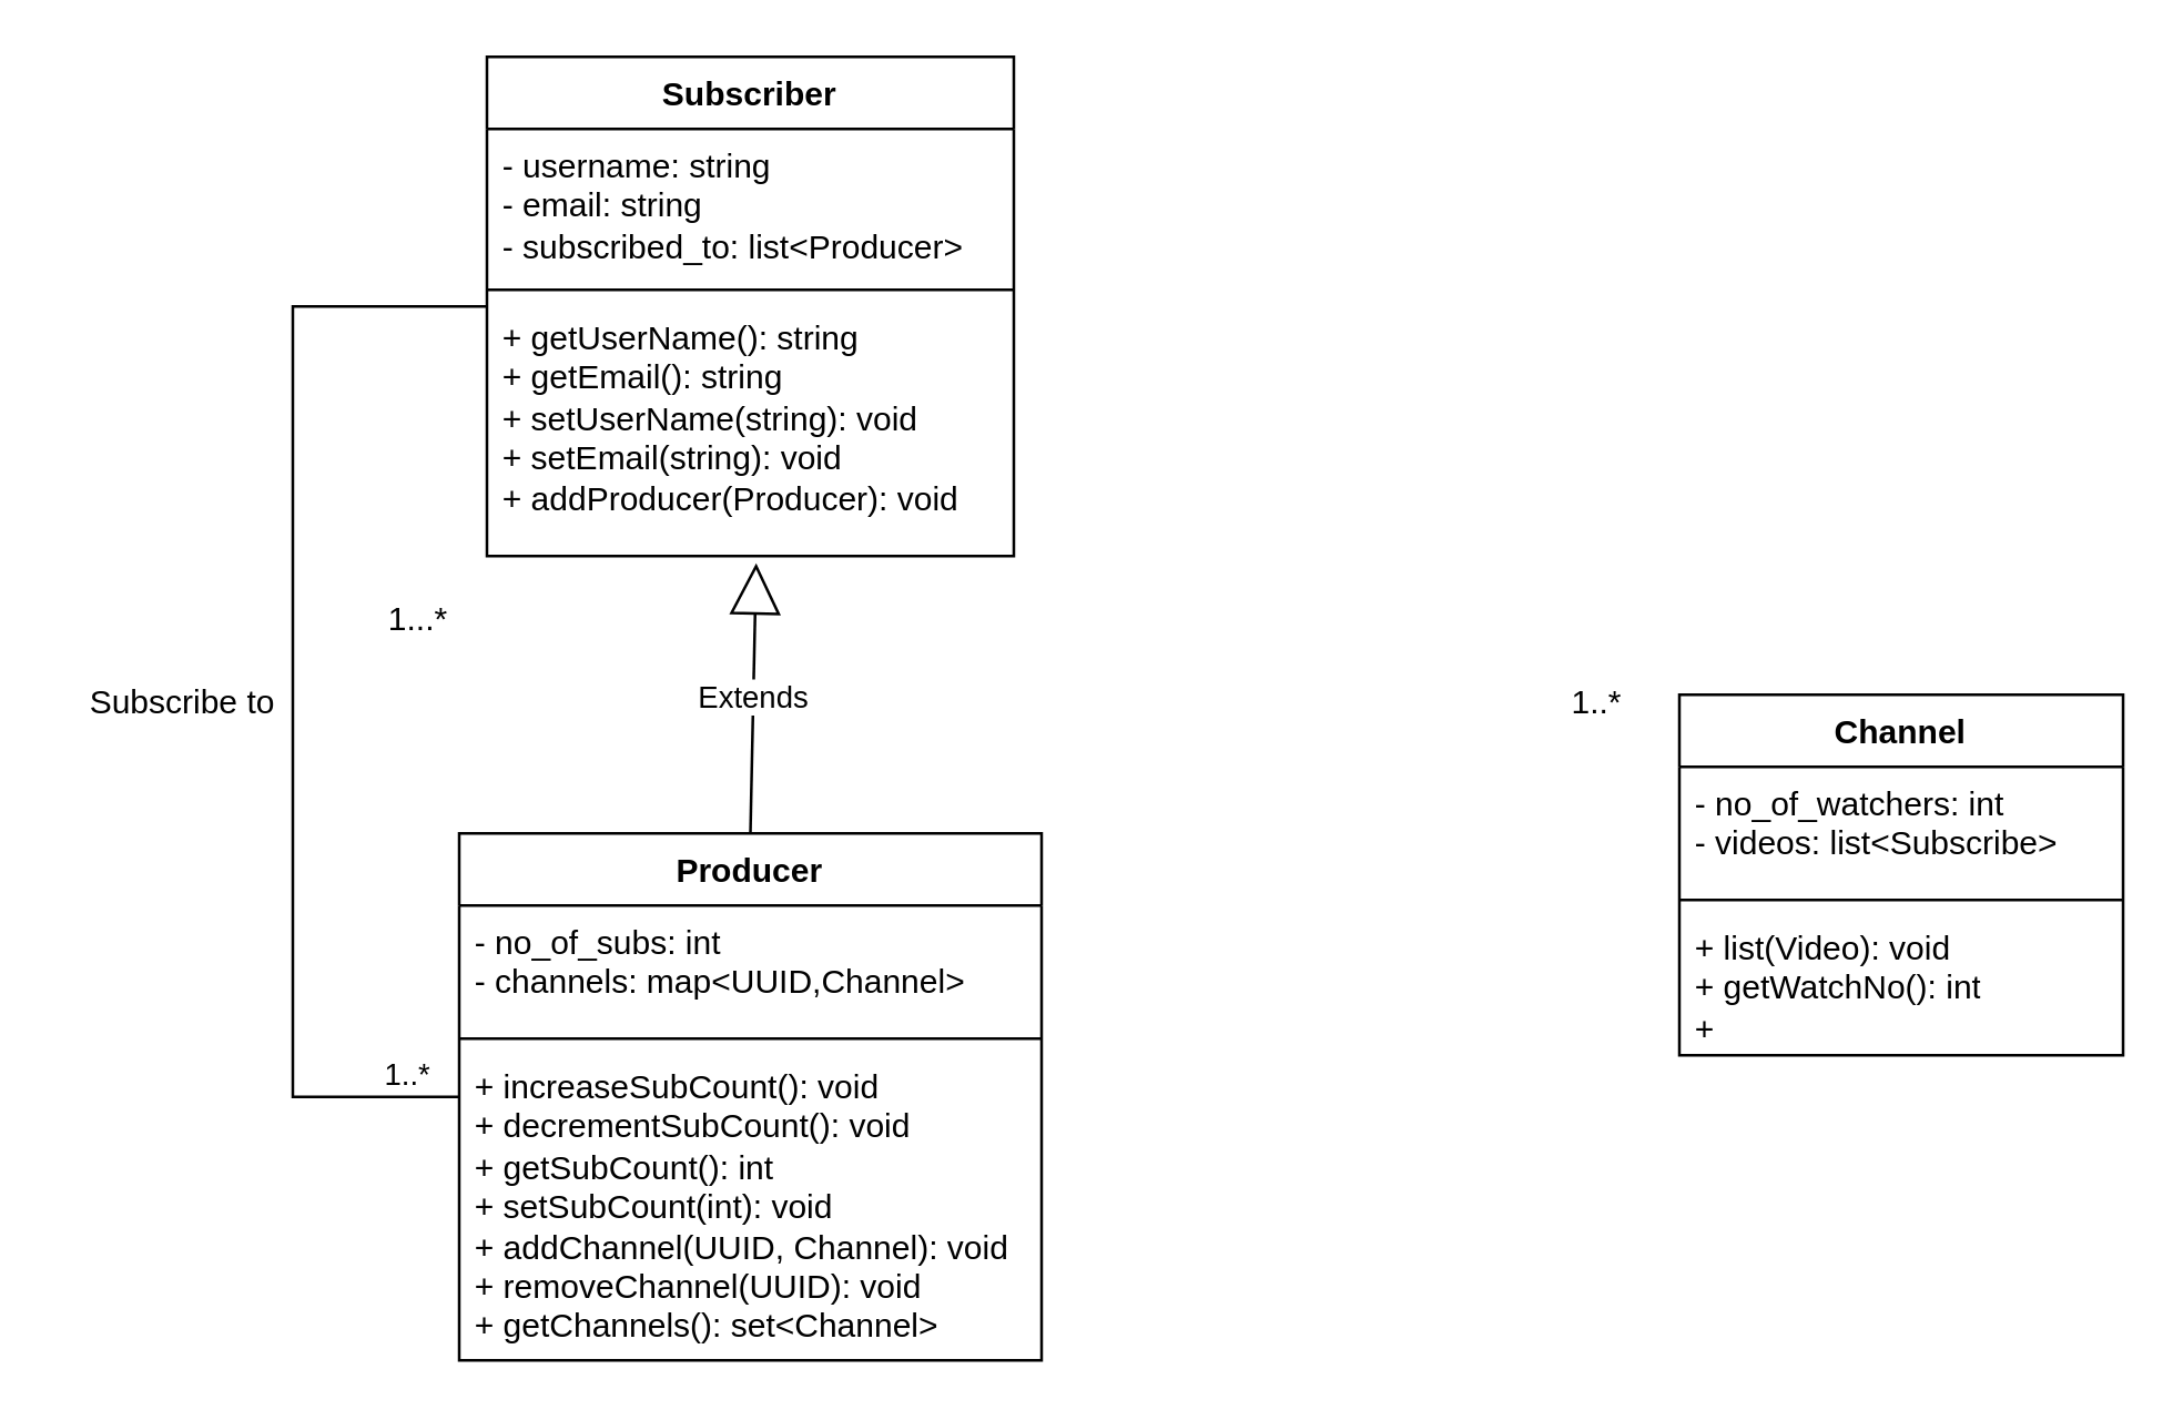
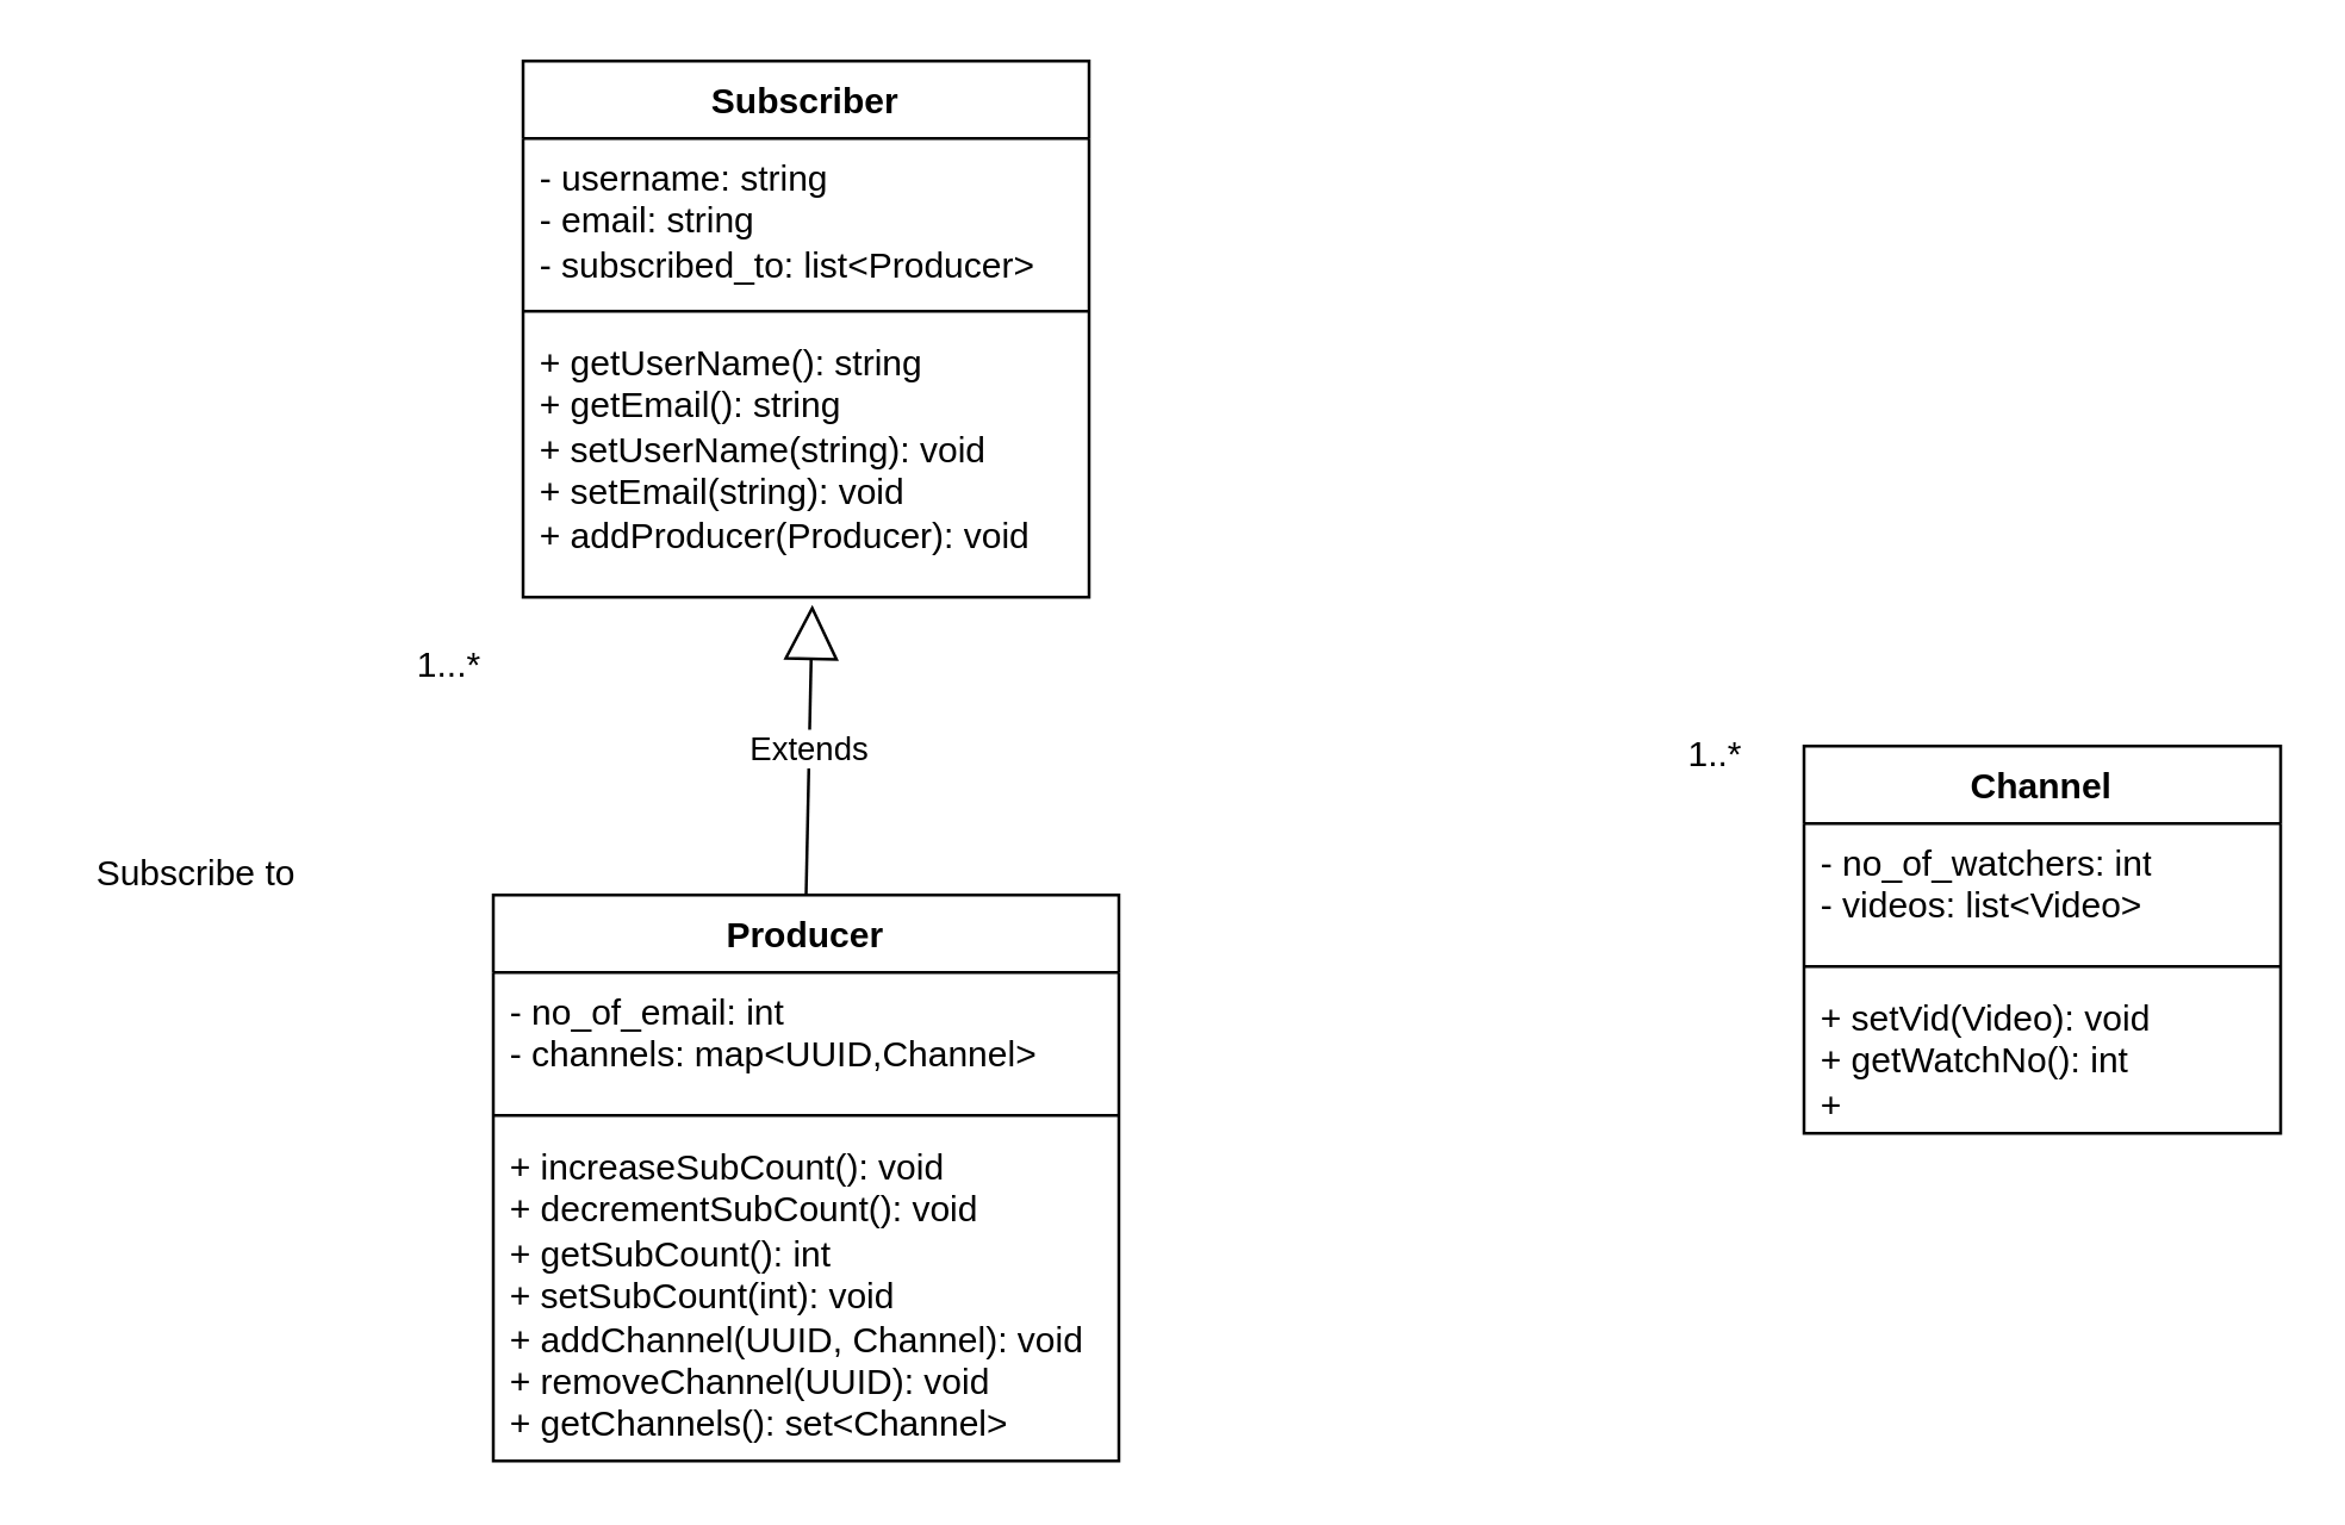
  <mxCell id="0" />
  <mxCell id="1" parent="0" />
  <mxCell id="2" value="Subscriber" style="swimlane;fontStyle=1;align=center;verticalAlign=top;childLayout=stackLayout;horizontal=1;startSize=26;horizontalStack=0;resizeParent=1;resizeParentMax=0;resizeLast=0;collapsible=1;marginBottom=0;whiteSpace=wrap;html=1;" vertex="1" parent="1"><mxGeometry x="175" y="20" width="190" height="180" as="geometry" /></mxCell>
  <mxCell id="3" value="- username: string&lt;div&gt;- email: string&lt;/div&gt;&lt;div&gt;- subscribed_to: list&amp;lt;Producer&amp;gt;&lt;/div&gt;" style="text;strokeColor=none;fillColor=none;align=left;verticalAlign=top;spacingLeft=4;spacingRight=4;overflow=hidden;rotatable=0;points=[[0,0.5],[1,0.5]];portConstraint=eastwest;whiteSpace=wrap;html=1;" vertex="1" parent="2"><mxGeometry y="26" width="190" height="54" as="geometry" /></mxCell>
  <mxCell id="4" value="" style="line;strokeWidth=1;fillColor=none;align=left;verticalAlign=middle;spacingTop=-1;spacingLeft=3;spacingRight=3;rotatable=0;labelPosition=right;points=[];portConstraint=eastwest;strokeColor=inherit;" vertex="1" parent="2"><mxGeometry y="80" width="190" height="8" as="geometry" /></mxCell>
  <mxCell id="5" value="+ getUserName(): string&lt;div&gt;+ getEmail(): string&lt;/div&gt;&lt;div&gt;+ setUserName(string): void&lt;/div&gt;&lt;div&gt;+ setEmail(string): void&lt;/div&gt;&lt;div&gt;+ addProducer(Producer): void&lt;/div&gt;" style="text;strokeColor=none;fillColor=none;align=left;verticalAlign=top;spacingLeft=4;spacingRight=4;overflow=hidden;rotatable=0;points=[[0,0.5],[1,0.5]];portConstraint=eastwest;whiteSpace=wrap;html=1;" vertex="1" parent="2"><mxGeometry y="88" width="190" height="92" as="geometry" /></mxCell>
  <mxCell id="6" value="Producer" style="swimlane;fontStyle=1;align=center;verticalAlign=top;childLayout=stackLayout;horizontal=1;startSize=26;horizontalStack=0;resizeParent=1;resizeParentMax=0;resizeLast=0;collapsible=1;marginBottom=0;whiteSpace=wrap;html=1;" vertex="1" parent="1"><mxGeometry x="165" y="300" width="210" height="190" as="geometry" /></mxCell>
- <mxCell id="7" value="- no_of_subs: int&lt;div&gt;- channels: map&amp;lt;UUID,Channel&amp;gt;&lt;/div&gt;&lt;div&gt;&lt;br&gt;&lt;/div&gt;" style="text;strokeColor=none;fillColor=none;align=left;verticalAlign=top;spacingLeft=4;spacingRight=4;overflow=hidden;rotatable=0;points=[[0,0.5],[1,0.5]];portConstraint=eastwest;whiteSpace=wrap;html=1;" vertex="1" parent="6"><mxGeometry y="26" width="210" height="44" as="geometry" /></mxCell>
+ <mxCell id="7" value="- no_of_email: int&lt;div&gt;- channels: map&amp;lt;UUID,Channel&amp;gt;&lt;/div&gt;&lt;div&gt;&lt;br&gt;&lt;/div&gt;" style="text;strokeColor=none;fillColor=none;align=left;verticalAlign=top;spacingLeft=4;spacingRight=4;overflow=hidden;rotatable=0;points=[[0,0.5],[1,0.5]];portConstraint=eastwest;whiteSpace=wrap;html=1;" vertex="1" parent="6"><mxGeometry y="26" width="210" height="44" as="geometry" /></mxCell>
  <mxCell id="8" value="" style="line;strokeWidth=1;fillColor=none;align=left;verticalAlign=middle;spacingTop=-1;spacingLeft=3;spacingRight=3;rotatable=0;labelPosition=right;points=[];portConstraint=eastwest;strokeColor=inherit;" vertex="1" parent="6"><mxGeometry y="70" width="210" height="8" as="geometry" /></mxCell>
  <mxCell id="9" value="+ increaseSubCount(): void&lt;div&gt;+ decrementSubCount(): void&lt;/div&gt;&lt;div&gt;+ getSubCount(): int&lt;/div&gt;&lt;div&gt;+ setSubCount(int): void&amp;nbsp;&lt;/div&gt;&lt;div&gt;+ addChannel(UUID, Channel): void&lt;/div&gt;&lt;div&gt;+ removeChannel(UUID): void&amp;nbsp;&lt;/div&gt;&lt;div&gt;+ getChannels(): set&amp;lt;Channel&amp;gt;&lt;/div&gt;" style="text;strokeColor=none;fillColor=none;align=left;verticalAlign=top;spacingLeft=4;spacingRight=4;overflow=hidden;rotatable=0;points=[[0,0.5],[1,0.5]];portConstraint=eastwest;whiteSpace=wrap;html=1;" vertex="1" parent="6"><mxGeometry y="78" width="210" height="112" as="geometry" /></mxCell>
  <mxCell id="10" value="Extends" style="endArrow=block;endSize=16;endFill=0;html=1;rounded=0;exitX=0.5;exitY=0;exitDx=0;exitDy=0;entryX=0.511;entryY=1.028;entryDx=0;entryDy=0;entryPerimeter=0;" edge="1" parent="1" source="6" target="5"><mxGeometry width="160" relative="1" as="geometry"><mxPoint x="485" y="230" as="sourcePoint" /><mxPoint x="645" y="230" as="targetPoint" /></mxGeometry></mxCell>
  <mxCell id="11" value="Channel" style="swimlane;fontStyle=1;align=center;verticalAlign=top;childLayout=stackLayout;horizontal=1;startSize=26;horizontalStack=0;resizeParent=1;resizeParentMax=0;resizeLast=0;collapsible=1;marginBottom=0;whiteSpace=wrap;html=1;" vertex="1" parent="1"><mxGeometry x="605" y="250" width="160" height="130" as="geometry" /></mxCell>
- <mxCell id="12" value="- no_of_watchers: int&lt;div&gt;- videos: list&amp;lt;Subscribe&amp;gt;&lt;/div&gt;" style="text;strokeColor=none;fillColor=none;align=left;verticalAlign=top;spacingLeft=4;spacingRight=4;overflow=hidden;rotatable=0;points=[[0,0.5],[1,0.5]];portConstraint=eastwest;whiteSpace=wrap;html=1;" vertex="1" parent="11"><mxGeometry y="26" width="160" height="44" as="geometry" /></mxCell>
+ <mxCell id="12" value="- no_of_watchers: int&lt;div&gt;- videos: list&amp;lt;Video&amp;gt;&lt;/div&gt;" style="text;strokeColor=none;fillColor=none;align=left;verticalAlign=top;spacingLeft=4;spacingRight=4;overflow=hidden;rotatable=0;points=[[0,0.5],[1,0.5]];portConstraint=eastwest;whiteSpace=wrap;html=1;" vertex="1" parent="11"><mxGeometry y="26" width="160" height="44" as="geometry" /></mxCell>
  <mxCell id="13" value="" style="line;strokeWidth=1;fillColor=none;align=left;verticalAlign=middle;spacingTop=-1;spacingLeft=3;spacingRight=3;rotatable=0;labelPosition=right;points=[];portConstraint=eastwest;strokeColor=inherit;" vertex="1" parent="11"><mxGeometry y="70" width="160" height="8" as="geometry" /></mxCell>
- <mxCell id="14" value="+ list(Video): void&lt;div&gt;+ getWatchNo(): int&lt;/div&gt;&lt;div&gt;+&amp;nbsp;&lt;/div&gt;" style="text;strokeColor=none;fillColor=none;align=left;verticalAlign=top;spacingLeft=4;spacingRight=4;overflow=hidden;rotatable=0;points=[[0,0.5],[1,0.5]];portConstraint=eastwest;whiteSpace=wrap;html=1;" vertex="1" parent="11"><mxGeometry y="78" width="160" height="52" as="geometry" /></mxCell>
- <mxCell id="15" value="" style="endArrow=none;html=1;edgeStyle=orthogonalEdgeStyle;rounded=0;" edge="1" parent="1" source="2" target="6"><mxGeometry relative="1" as="geometry"><mxPoint x="485" y="190" as="sourcePoint" /><mxPoint x="645" y="190" as="targetPoint" /><Array as="points"><mxPoint x="105" y="110" /><mxPoint x="105" y="395" /></Array></mxGeometry></mxCell>
- <mxCell id="16" value="1..*" style="edgeLabel;resizable=0;html=1;align=right;verticalAlign=bottom;" connectable="0" vertex="1" parent="15"><mxGeometry x="1" relative="1" as="geometry"><mxPoint x="-10" as="offset" /></mxGeometry></mxCell>
+ <mxCell id="14" value="+ setVid(Video): void&lt;div&gt;+ getWatchNo(): int&lt;/div&gt;&lt;div&gt;+&amp;nbsp;&lt;/div&gt;" style="text;strokeColor=none;fillColor=none;align=left;verticalAlign=top;spacingLeft=4;spacingRight=4;overflow=hidden;rotatable=0;points=[[0,0.5],[1,0.5]];portConstraint=eastwest;whiteSpace=wrap;html=1;" vertex="1" parent="11"><mxGeometry y="78" width="160" height="52" as="geometry" /></mxCell>
  <mxCell id="17" value="1...*" style="text;html=1;align=center;verticalAlign=middle;resizable=0;points=[];autosize=1;strokeColor=none;fillColor=none;" vertex="1" parent="1"><mxGeometry x="130" y="208" width="40" height="30" as="geometry" /></mxCell>
- <mxCell id="18" value="Subscribe to" style="text;html=1;align=center;verticalAlign=middle;resizable=0;points=[];autosize=1;strokeColor=none;fillColor=none;" vertex="1" parent="1"><mxGeometry x="20" y="238" width="90" height="30" as="geometry" /></mxCell>
+ <mxCell id="18" value="Subscribe to" style="text;html=1;align=center;verticalAlign=middle;resizable=0;points=[];autosize=1;strokeColor=none;fillColor=none;" vertex="1" parent="1"><mxGeometry x="20" y="278" width="90" height="30" as="geometry" /></mxCell>
  <mxCell id="19" value="1..*" style="text;html=1;align=center;verticalAlign=middle;resizable=0;points=[];autosize=1;strokeColor=none;fillColor=none;" vertex="1" parent="1"><mxGeometry x="555" y="238" width="40" height="30" as="geometry" /></mxCell>
